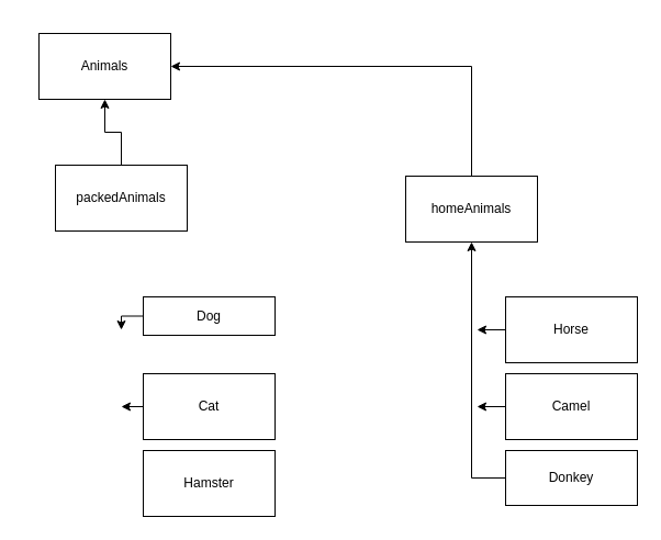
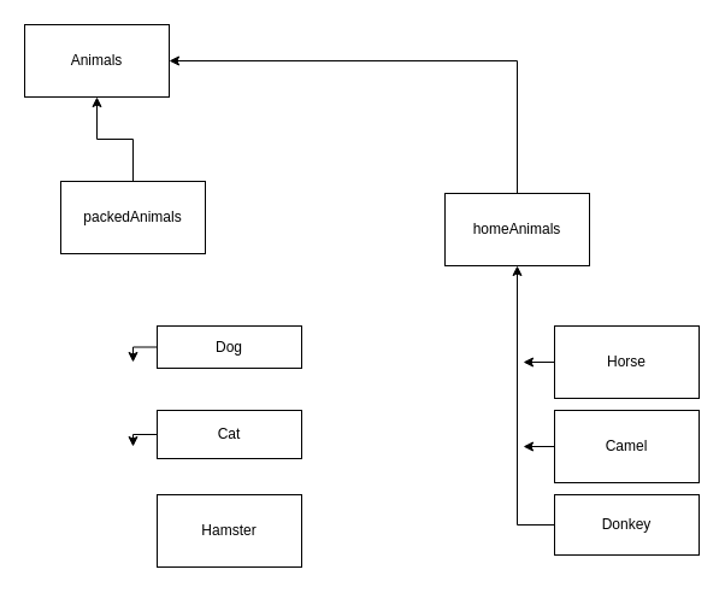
  <mxCell id="0" />
  <mxCell id="1" parent="0" />
- <mxCell id="2" value="Animals" style="rounded=0;whiteSpace=wrap;html=1;" vertex="1" parent="1"><mxGeometry x="35" y="30" width="120" height="60" as="geometry" /></mxCell>
+ <mxCell id="2" value="Animals" style="rounded=0;whiteSpace=wrap;html=1;" vertex="1" parent="1"><mxGeometry x="20" y="20" width="120" height="60" as="geometry" /></mxCell>
  <mxCell id="3" style="edgeStyle=orthogonalEdgeStyle;rounded=0;orthogonalLoop=1;jettySize=auto;html=1;exitX=0.5;exitY=0;exitDx=0;exitDy=0;entryX=1;entryY=0.5;entryDx=0;entryDy=0;" edge="1" parent="1" source="4" target="2"><mxGeometry relative="1" as="geometry" /></mxCell>
  <mxCell id="4" value="homeAnimals" style="rounded=0;whiteSpace=wrap;html=1;" vertex="1" parent="1"><mxGeometry x="369" y="160" width="120" height="60" as="geometry" /></mxCell>
  <mxCell id="5" style="edgeStyle=orthogonalEdgeStyle;rounded=0;orthogonalLoop=1;jettySize=auto;html=1;exitX=0.5;exitY=0;exitDx=0;exitDy=0;entryX=0.5;entryY=1;entryDx=0;entryDy=0;" edge="1" parent="1" source="6" target="2"><mxGeometry relative="1" as="geometry" /></mxCell>
  <mxCell id="6" value="packedAnimals" style="whiteSpace=wrap;html=1;rounded=0;" vertex="1" parent="1"><mxGeometry x="50" y="150" width="120" height="60" as="geometry" /></mxCell>
  <mxCell id="7" style="edgeStyle=orthogonalEdgeStyle;rounded=0;orthogonalLoop=1;jettySize=auto;html=1;exitX=0;exitY=0.5;exitDx=0;exitDy=0;" edge="1" parent="1" source="8"><mxGeometry relative="1" as="geometry"><mxPoint x="110" y="300" as="targetPoint" /></mxGeometry></mxCell>
  <mxCell id="8" value="Dog" style="rounded=0;whiteSpace=wrap;html=1;" vertex="1" parent="1"><mxGeometry x="130" y="270" width="120" height="35" as="geometry" /></mxCell>
  <mxCell id="9" style="edgeStyle=orthogonalEdgeStyle;rounded=0;orthogonalLoop=1;jettySize=auto;html=1;exitX=0;exitY=0.5;exitDx=0;exitDy=0;" edge="1" parent="1" source="10"><mxGeometry relative="1" as="geometry"><mxPoint x="110" y="370" as="targetPoint" /></mxGeometry></mxCell>
- <mxCell id="10" value="Cat" style="rounded=0;whiteSpace=wrap;html=1;" vertex="1" parent="1"><mxGeometry x="130" y="340" width="120" height="60" as="geometry" /></mxCell>
+ <mxCell id="10" value="Cat" style="rounded=0;whiteSpace=wrap;html=1;" vertex="1" parent="1"><mxGeometry x="130" y="340" width="120" height="40" as="geometry" /></mxCell>
  <mxCell id="11" value="Hamster" style="rounded=0;whiteSpace=wrap;html=1;" vertex="1" parent="1"><mxGeometry x="130" y="410" width="120" height="60" as="geometry" /></mxCell>
  <mxCell id="12" style="edgeStyle=orthogonalEdgeStyle;rounded=0;orthogonalLoop=1;jettySize=auto;html=1;exitX=0;exitY=0.5;exitDx=0;exitDy=0;" edge="1" parent="1"><mxGeometry relative="1" as="geometry"><mxPoint x="434" y="300.08" as="targetPoint" /><mxPoint x="464" y="300" as="sourcePoint" /></mxGeometry></mxCell>
  <mxCell id="13" value="Horse" style="rounded=0;whiteSpace=wrap;html=1;" vertex="1" parent="1"><mxGeometry x="460" y="270" width="120" height="60" as="geometry" /></mxCell>
  <mxCell id="14" style="edgeStyle=orthogonalEdgeStyle;rounded=0;orthogonalLoop=1;jettySize=auto;html=1;exitX=0;exitY=0.5;exitDx=0;exitDy=0;" edge="1" parent="1" source="15"><mxGeometry relative="1" as="geometry"><mxPoint x="434" y="370" as="targetPoint" /><mxPoint x="454" y="370" as="sourcePoint" /><Array as="points" /></mxGeometry></mxCell>
  <mxCell id="15" value="Camel" style="rounded=0;whiteSpace=wrap;html=1;" vertex="1" parent="1"><mxGeometry x="460" y="340" width="120" height="60" as="geometry" /></mxCell>
  <mxCell id="16" style="edgeStyle=orthogonalEdgeStyle;rounded=0;orthogonalLoop=1;jettySize=auto;html=1;exitX=0;exitY=0.5;exitDx=0;exitDy=0;entryX=0.5;entryY=1;entryDx=0;entryDy=0;" edge="1" parent="1" source="17" target="4"><mxGeometry relative="1" as="geometry" /></mxCell>
  <mxCell id="17" value="Donkey" style="rounded=0;whiteSpace=wrap;html=1;" vertex="1" parent="1"><mxGeometry x="460" y="410" width="120" height="50" as="geometry" /></mxCell>
